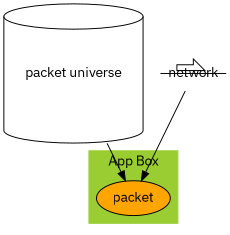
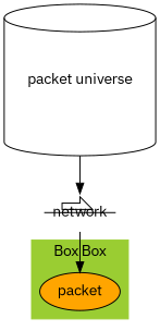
  digraph {
    fontname="IBM Plex Sans"
    rankdir=TB
    node [fontname="IBM Plex Sans" style=filled]
    edge [fontname="IBM Plex Sans"]
    n1 [fillcolor=orange label=packet shape=ellipse]
    n2 [fillcolor=white height=2 label="packet universe" shape=cylinder width=2]
    network [shape=primersite style=""]
    subgraph cluster_1 {
      color=yellowgreen
-     label="App Box"
+     label="Box Box"
      style=filled
      n1
    }
-   n2 -> n1
+   n2 -> network
    network -> n1
  }
